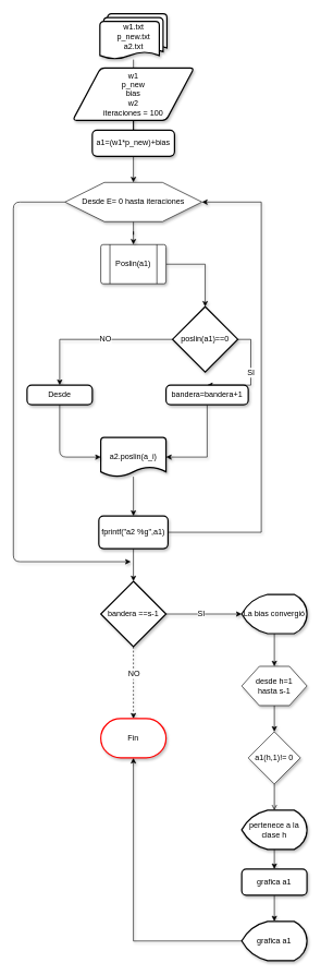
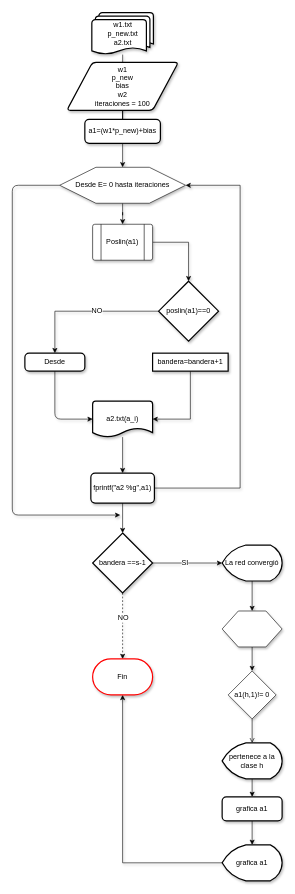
  <mxCell id="0" />
  <mxCell id="1" parent="0" />
  <mxCell id="2" value="" style="edgeStyle=orthogonalEdgeStyle;rounded=0;orthogonalLoop=1;jettySize=auto;html=1;shadow=1;endArrow=diamond;" edge="1" parent="1" source="3" target="5"><mxGeometry relative="1" as="geometry" /></mxCell>
  <mxCell id="3" value="w1.txt&lt;br&gt;p_new.txt&lt;br&gt;a2.txt" style="strokeWidth=2;html=1;shape=mxgraph.flowchart.multi-document;whiteSpace=wrap;shadow=1;" vertex="1" parent="1"><mxGeometry x="152.66" y="20" width="102.67" height="70" as="geometry" /></mxCell>
  <mxCell id="4" value="" style="edgeStyle=orthogonalEdgeStyle;rounded=0;orthogonalLoop=1;jettySize=auto;html=1;entryX=0.5;entryY=0;entryDx=0;entryDy=0;shadow=1;endArrow=none;" edge="1" parent="1" source="5" target="7"><mxGeometry relative="1" as="geometry"><mxPoint x="204" y="243" as="targetPoint" /></mxGeometry></mxCell>
  <mxCell id="5" value="w1&lt;br&gt;p_new&lt;br&gt;bias&lt;br&gt;w2&lt;br&gt;iteraciones = 100" style="shape=parallelogram;html=1;strokeWidth=2;perimeter=parallelogramPerimeter;whiteSpace=wrap;rounded=1;arcSize=12;size=0.23;shadow=1;" vertex="1" parent="1"><mxGeometry x="111" y="103" width="186" height="80" as="geometry" /></mxCell>
  <mxCell id="6" value="" style="edgeStyle=orthogonalEdgeStyle;rounded=0;orthogonalLoop=1;jettySize=auto;html=1;shadow=1;" edge="1" parent="1" source="7" target="11"><mxGeometry relative="1" as="geometry" /></mxCell>
  <mxCell id="7" value="a1=(w1*p_new)+bias" style="rounded=1;whiteSpace=wrap;html=1;absoluteArcSize=1;arcSize=14;strokeWidth=2;shadow=1;" vertex="1" parent="1"><mxGeometry x="141" y="198" width="126" height="40" as="geometry" /></mxCell>
  <mxCell id="8" value="" style="edgeStyle=orthogonalEdgeStyle;rounded=0;orthogonalLoop=1;jettySize=auto;html=1;shadow=1;" edge="1" parent="1" source="9" target="18"><mxGeometry relative="1" as="geometry" /></mxCell>
  <mxCell id="9" value="" style="verticalLabelPosition=bottom;verticalAlign=top;html=1;shape=process;whiteSpace=wrap;rounded=1;size=0.14;arcSize=6;shadow=1;" vertex="1" parent="1"><mxGeometry x="154" y="373" width="100" height="60" as="geometry" /></mxCell>
  <mxCell id="10" value="" style="edgeStyle=orthogonalEdgeStyle;rounded=0;orthogonalLoop=1;jettySize=auto;html=1;shadow=1;" edge="1" parent="1" source="11" target="9"><mxGeometry relative="1" as="geometry" /></mxCell>
  <mxCell id="11" value="" style="verticalLabelPosition=bottom;verticalAlign=top;html=1;shape=hexagon;perimeter=hexagonPerimeter2;arcSize=6;size=0.288;shadow=1;" vertex="1" parent="1"><mxGeometry x="99" y="278" width="210" height="60" as="geometry" /></mxCell>
  <mxCell id="12" value="&lt;span style=&quot;white-space: nowrap&quot;&gt;Desde E= 0 hasta iteraciones&lt;/span&gt;" style="text;html=1;strokeColor=none;fillColor=none;align=center;verticalAlign=middle;whiteSpace=wrap;rounded=0;shadow=1;" vertex="1" parent="1"><mxGeometry x="184" y="298" width="40" height="20" as="geometry" /></mxCell>
  <mxCell id="13" value="Poslin(a1)" style="text;html=1;strokeColor=none;fillColor=none;align=center;verticalAlign=middle;whiteSpace=wrap;rounded=0;shadow=1;" vertex="1" parent="1"><mxGeometry x="184" y="393" width="40" height="20" as="geometry" /></mxCell>
- <mxCell id="14" style="edgeStyle=orthogonalEdgeStyle;rounded=0;orthogonalLoop=1;jettySize=auto;html=1;exitX=1;exitY=0.5;exitDx=0;exitDy=0;exitPerimeter=0;entryX=0.5;entryY=0;entryDx=0;entryDy=0;shadow=1;" edge="1" parent="1" source="18" target="21"><mxGeometry relative="1" as="geometry" /></mxCell>
- <mxCell id="15" value="SI" style="text;html=1;align=center;verticalAlign=middle;resizable=0;points=[];labelBackgroundColor=#ffffff;shadow=1;" vertex="1" connectable="0" parent="14"><mxGeometry x="-0.109" y="-1" relative="1" as="geometry"><mxPoint as="offset" /></mxGeometry></mxCell>
  <mxCell id="16" style="edgeStyle=orthogonalEdgeStyle;rounded=0;orthogonalLoop=1;jettySize=auto;html=1;exitX=0;exitY=0.5;exitDx=0;exitDy=0;exitPerimeter=0;entryX=0.5;entryY=0;entryDx=0;entryDy=0;shadow=1;" edge="1" parent="1" source="18" target="19"><mxGeometry relative="1" as="geometry" /></mxCell>
  <mxCell id="17" value="NO" style="text;html=1;align=center;verticalAlign=middle;resizable=0;points=[];labelBackgroundColor=#ffffff;shadow=1;" vertex="1" connectable="0" parent="16"><mxGeometry x="-0.14" y="-1" relative="1" as="geometry"><mxPoint as="offset" /></mxGeometry></mxCell>
  <mxCell id="18" value="poslin(a1)==0" style="strokeWidth=2;html=1;shape=mxgraph.flowchart.decision;whiteSpace=wrap;shadow=1;" vertex="1" parent="1"><mxGeometry x="264" y="468" width="100" height="100" as="geometry" /></mxCell>
  <mxCell id="19" value="Desde" style="rounded=1;whiteSpace=wrap;html=1;absoluteArcSize=1;arcSize=14;strokeWidth=2;shadow=1;" vertex="1" parent="1"><mxGeometry x="41" y="588" width="100" height="30" as="geometry" /></mxCell>
  <mxCell id="20" style="edgeStyle=orthogonalEdgeStyle;rounded=0;orthogonalLoop=1;jettySize=auto;html=1;exitX=0.5;exitY=1;exitDx=0;exitDy=0;entryX=1;entryY=0.5;entryDx=0;entryDy=0;entryPerimeter=0;shadow=1;" edge="1" parent="1" source="21" target="23"><mxGeometry relative="1" as="geometry" /></mxCell>
- <mxCell id="21" value="bandera=bandera+1" style="rounded=1;whiteSpace=wrap;html=1;absoluteArcSize=1;arcSize=14;strokeWidth=2;shadow=1;" vertex="1" parent="1"><mxGeometry x="254" y="588" width="126" height="30" as="geometry" /></mxCell>
+ <mxCell id="21" value="bandera=bandera+1" style="whiteSpace=wrap;html=1;absoluteArcSize=1;arcSize=14;strokeWidth=2;shadow=1;rounded=0;" vertex="1" parent="1"><mxGeometry x="254" y="588" width="126" height="30" as="geometry" /></mxCell>
  <mxCell id="22" value="" style="edgeStyle=orthogonalEdgeStyle;rounded=0;orthogonalLoop=1;jettySize=auto;html=1;shadow=1;" edge="1" parent="1" source="23" target="27"><mxGeometry relative="1" as="geometry" /></mxCell>
- <mxCell id="23" value="a2.poslin(a_i)" style="strokeWidth=2;html=1;shape=mxgraph.flowchart.document2;whiteSpace=wrap;size=0.25;shadow=1;" vertex="1" parent="1"><mxGeometry x="154" y="668" width="100" height="60" as="geometry" /></mxCell>
+ <mxCell id="23" value="a2.txt(a_i)" style="strokeWidth=2;html=1;shape=mxgraph.flowchart.document2;whiteSpace=wrap;size=0.25;shadow=1;" vertex="1" parent="1"><mxGeometry x="154" y="668" width="100" height="60" as="geometry" /></mxCell>
  <mxCell id="24" value="" style="edgeStyle=elbowEdgeStyle;elbow=horizontal;endArrow=classic;html=1;exitX=0.5;exitY=1;exitDx=0;exitDy=0;entryX=0;entryY=0.5;entryDx=0;entryDy=0;entryPerimeter=0;shadow=1;" edge="1" parent="1" source="19" target="23"><mxGeometry width="50" height="50" relative="1" as="geometry"><mxPoint x="250" y="558" as="sourcePoint" /><mxPoint x="300" y="508" as="targetPoint" /><Array as="points"><mxPoint x="91" y="668" /></Array></mxGeometry></mxCell>
  <mxCell id="25" style="edgeStyle=orthogonalEdgeStyle;rounded=0;orthogonalLoop=1;jettySize=auto;html=1;exitX=1;exitY=0.5;exitDx=0;exitDy=0;entryX=1;entryY=0.5;entryDx=0;entryDy=0;shadow=1;" edge="1" parent="1" source="27" target="11"><mxGeometry relative="1" as="geometry"><Array as="points"><mxPoint x="400" y="813" /><mxPoint x="400" y="308" /></Array></mxGeometry></mxCell>
  <mxCell id="26" value="" style="edgeStyle=orthogonalEdgeStyle;rounded=0;orthogonalLoop=1;jettySize=auto;html=1;" edge="1" parent="1" source="27" target="32"><mxGeometry relative="1" as="geometry" /></mxCell>
  <mxCell id="27" value="fprintf(&quot;a2 %g&quot;,a1)" style="rounded=1;whiteSpace=wrap;html=1;absoluteArcSize=1;arcSize=14;strokeWidth=2;shadow=1;" vertex="1" parent="1"><mxGeometry x="151" y="788" width="106" height="50" as="geometry" /></mxCell>
  <mxCell id="28" style="edgeStyle=orthogonalEdgeStyle;rounded=0;orthogonalLoop=1;jettySize=auto;html=1;exitX=0.5;exitY=1;exitDx=0;exitDy=0;exitPerimeter=0;entryX=0.5;entryY=0;entryDx=0;entryDy=0;entryPerimeter=0;shadow=1;dashed=1;" edge="1" parent="1" source="32" target="47"><mxGeometry relative="1" as="geometry" /></mxCell>
  <mxCell id="29" value="NO" style="text;html=1;align=center;verticalAlign=middle;resizable=0;points=[];labelBackgroundColor=#ffffff;shadow=1;" vertex="1" connectable="0" parent="28"><mxGeometry x="-0.252" relative="1" as="geometry"><mxPoint as="offset" /></mxGeometry></mxCell>
  <mxCell id="30" style="edgeStyle=orthogonalEdgeStyle;rounded=0;orthogonalLoop=1;jettySize=auto;html=1;exitX=1;exitY=0.5;exitDx=0;exitDy=0;exitPerimeter=0;entryX=0;entryY=0.5;entryDx=0;entryDy=0;entryPerimeter=0;shadow=1;" edge="1" parent="1" source="32" target="35"><mxGeometry relative="1" as="geometry" /></mxCell>
  <mxCell id="31" value="SI" style="text;html=1;align=center;verticalAlign=middle;resizable=0;points=[];labelBackgroundColor=#ffffff;shadow=1;" vertex="1" connectable="0" parent="30"><mxGeometry x="-0.081" y="1" relative="1" as="geometry"><mxPoint as="offset" /></mxGeometry></mxCell>
  <mxCell id="32" value="bandera ==s-1" style="strokeWidth=2;html=1;shape=mxgraph.flowchart.decision;whiteSpace=wrap;shadow=1;" vertex="1" parent="1"><mxGeometry x="154" y="888" width="100" height="100" as="geometry" /></mxCell>
  <mxCell id="33" value="" style="edgeStyle=elbowEdgeStyle;elbow=horizontal;endArrow=classic;html=1;exitX=0;exitY=0.5;exitDx=0;exitDy=0;shadow=1;" edge="1" parent="1" source="11"><mxGeometry width="50" height="50" relative="1" as="geometry"><mxPoint x="-10" y="295.2" as="sourcePoint" /><mxPoint x="200" y="858" as="targetPoint" /><Array as="points"><mxPoint x="20" y="598" /></Array></mxGeometry></mxCell>
  <mxCell id="34" style="edgeStyle=orthogonalEdgeStyle;rounded=0;orthogonalLoop=1;jettySize=auto;html=1;exitX=0.5;exitY=1;exitDx=0;exitDy=0;exitPerimeter=0;entryX=0.5;entryY=0;entryDx=0;entryDy=0;shadow=1;" edge="1" parent="1" source="35" target="37"><mxGeometry relative="1" as="geometry" /></mxCell>
- <mxCell id="35" value="La bias convergió" style="strokeWidth=2;html=1;shape=mxgraph.flowchart.display;whiteSpace=wrap;shadow=1;" vertex="1" parent="1"><mxGeometry x="370" y="908" width="100" height="60" as="geometry" /></mxCell>
+ <mxCell id="35" value="La red convergió" style="strokeWidth=2;html=1;shape=mxgraph.flowchart.display;whiteSpace=wrap;shadow=1;" vertex="1" parent="1"><mxGeometry x="370" y="908" width="100" height="60" as="geometry" /></mxCell>
  <mxCell id="36" style="edgeStyle=orthogonalEdgeStyle;rounded=0;orthogonalLoop=1;jettySize=auto;html=1;exitX=0.5;exitY=1;exitDx=0;exitDy=0;entryX=0.5;entryY=0;entryDx=0;entryDy=0;shadow=1;" edge="1" parent="1" source="37" target="40"><mxGeometry relative="1" as="geometry" /></mxCell>
  <mxCell id="37" value="" style="verticalLabelPosition=bottom;verticalAlign=top;html=1;shape=hexagon;perimeter=hexagonPerimeter2;arcSize=6;size=0.27;shadow=1;" vertex="1" parent="1"><mxGeometry x="370" y="1018" width="100" height="60" as="geometry" /></mxCell>
- <mxCell id="38" value="&lt;span style=&quot;white-space: nowrap&quot;&gt;desde h=1 &lt;br&gt;hasta s-1&lt;/span&gt;" style="text;html=1;strokeColor=none;fillColor=none;align=center;verticalAlign=middle;whiteSpace=wrap;rounded=0;shadow=1;" vertex="1" parent="1"><mxGeometry x="400" y="1038" width="40" height="20" as="geometry" /></mxCell>
  <mxCell id="39" style="edgeStyle=orthogonalEdgeStyle;rounded=0;orthogonalLoop=1;jettySize=auto;html=1;exitX=0.5;exitY=1;exitDx=0;exitDy=0;shadow=1;endArrow=open;" edge="1" parent="1" source="40" target="42"><mxGeometry relative="1" as="geometry" /></mxCell>
  <mxCell id="40" value="a1(h,1)!= 0" style="rhombus;whiteSpace=wrap;html=1;shadow=1;" vertex="1" parent="1"><mxGeometry x="380" y="1118" width="80" height="80" as="geometry" /></mxCell>
  <mxCell id="41" style="edgeStyle=orthogonalEdgeStyle;rounded=0;orthogonalLoop=1;jettySize=auto;html=1;exitX=0.5;exitY=1;exitDx=0;exitDy=0;exitPerimeter=0;entryX=0.5;entryY=0;entryDx=0;entryDy=0;shadow=1;" edge="1" parent="1" source="42" target="44"><mxGeometry relative="1" as="geometry" /></mxCell>
  <mxCell id="42" value="pertenece a la clase h" style="strokeWidth=2;html=1;shape=mxgraph.flowchart.display;whiteSpace=wrap;shadow=1;" vertex="1" parent="1"><mxGeometry x="370" y="1238" width="100" height="60" as="geometry" /></mxCell>
  <mxCell id="43" style="edgeStyle=orthogonalEdgeStyle;rounded=0;orthogonalLoop=1;jettySize=auto;html=1;exitX=0.5;exitY=1;exitDx=0;exitDy=0;entryX=0.5;entryY=0;entryDx=0;entryDy=0;entryPerimeter=0;shadow=1;" edge="1" parent="1" source="44" target="46"><mxGeometry relative="1" as="geometry" /></mxCell>
  <mxCell id="44" value="grafica a1" style="rounded=1;whiteSpace=wrap;html=1;absoluteArcSize=1;arcSize=14;strokeWidth=2;shadow=1;" vertex="1" parent="1"><mxGeometry x="370" y="1328" width="100" height="40" as="geometry" /></mxCell>
  <mxCell id="45" style="edgeStyle=orthogonalEdgeStyle;rounded=0;orthogonalLoop=1;jettySize=auto;html=1;exitX=0;exitY=0.5;exitDx=0;exitDy=0;exitPerimeter=0;entryX=0.5;entryY=1;entryDx=0;entryDy=0;entryPerimeter=0;shadow=1;" edge="1" parent="1" source="46" target="47"><mxGeometry relative="1" as="geometry" /></mxCell>
  <mxCell id="46" value="grafica a1" style="strokeWidth=2;html=1;shape=mxgraph.flowchart.display;whiteSpace=wrap;shadow=1;" vertex="1" parent="1"><mxGeometry x="370" y="1408" width="100" height="60" as="geometry" /></mxCell>
  <mxCell id="47" value="Fin" style="strokeWidth=2;html=1;shape=mxgraph.flowchart.terminator;whiteSpace=wrap;strokeColor=#FF0000;shadow=1;" vertex="1" parent="1"><mxGeometry x="154" y="1098" width="100" height="60" as="geometry" /></mxCell>
